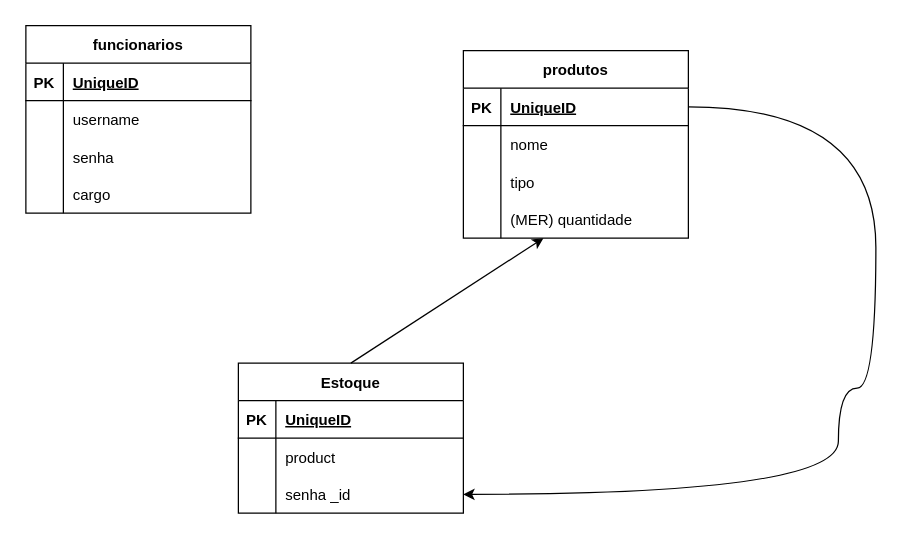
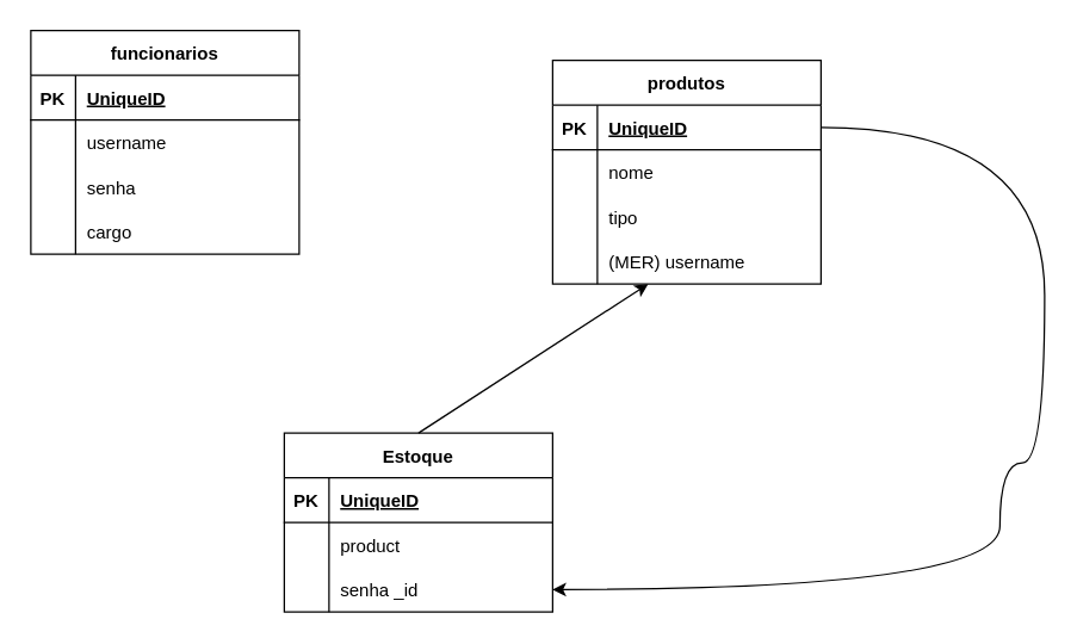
  <mxCell id="0" />
  <mxCell id="1" parent="0" />
  <mxCell id="2" value="funcionarios" style="shape=table;startSize=30;container=1;collapsible=1;childLayout=tableLayout;fixedRows=1;rowLines=0;fontStyle=1;align=center;resizeLast=1;" parent="1" vertex="1"><mxGeometry x="20" y="20" width="180" height="150" as="geometry" /></mxCell>
  <mxCell id="3" value="" style="shape=tableRow;horizontal=0;startSize=0;swimlaneHead=0;swimlaneBody=0;fillColor=none;collapsible=0;dropTarget=0;points=[[0,0.5],[1,0.5]];portConstraint=eastwest;top=0;left=0;right=0;bottom=1;" parent="2" vertex="1"><mxGeometry y="30" width="180" height="30" as="geometry" /></mxCell>
  <mxCell id="4" value="PK" style="shape=partialRectangle;connectable=0;fillColor=none;top=0;left=0;bottom=0;right=0;fontStyle=1;overflow=hidden;" parent="3" vertex="1"><mxGeometry width="30" height="30" as="geometry"><mxRectangle width="30" height="30" as="alternateBounds" /></mxGeometry></mxCell>
  <mxCell id="5" value="UniqueID" style="shape=partialRectangle;connectable=0;fillColor=none;top=0;left=0;bottom=0;right=0;align=left;spacingLeft=6;fontStyle=5;overflow=hidden;" parent="3" vertex="1"><mxGeometry x="30" width="150" height="30" as="geometry"><mxRectangle width="150" height="30" as="alternateBounds" /></mxGeometry></mxCell>
  <mxCell id="6" value="" style="shape=tableRow;horizontal=0;startSize=0;swimlaneHead=0;swimlaneBody=0;fillColor=none;collapsible=0;dropTarget=0;points=[[0,0.5],[1,0.5]];portConstraint=eastwest;top=0;left=0;right=0;bottom=0;" parent="2" vertex="1"><mxGeometry y="60" width="180" height="30" as="geometry" /></mxCell>
  <mxCell id="7" value="" style="shape=partialRectangle;connectable=0;fillColor=none;top=0;left=0;bottom=0;right=0;editable=1;overflow=hidden;" parent="6" vertex="1"><mxGeometry width="30" height="30" as="geometry"><mxRectangle width="30" height="30" as="alternateBounds" /></mxGeometry></mxCell>
  <mxCell id="8" value="username   " style="shape=partialRectangle;connectable=0;fillColor=none;top=0;left=0;bottom=0;right=0;align=left;spacingLeft=6;overflow=hidden;" parent="6" vertex="1"><mxGeometry x="30" width="150" height="30" as="geometry"><mxRectangle width="150" height="30" as="alternateBounds" /></mxGeometry></mxCell>
  <mxCell id="9" value="" style="shape=tableRow;horizontal=0;startSize=0;swimlaneHead=0;swimlaneBody=0;fillColor=none;collapsible=0;dropTarget=0;points=[[0,0.5],[1,0.5]];portConstraint=eastwest;top=0;left=0;right=0;bottom=0;" parent="2" vertex="1"><mxGeometry y="90" width="180" height="30" as="geometry" /></mxCell>
  <mxCell id="10" value="" style="shape=partialRectangle;connectable=0;fillColor=none;top=0;left=0;bottom=0;right=0;editable=1;overflow=hidden;" parent="9" vertex="1"><mxGeometry width="30" height="30" as="geometry"><mxRectangle width="30" height="30" as="alternateBounds" /></mxGeometry></mxCell>
  <mxCell id="11" value="senha " style="shape=partialRectangle;connectable=0;fillColor=none;top=0;left=0;bottom=0;right=0;align=left;spacingLeft=6;overflow=hidden;" parent="9" vertex="1"><mxGeometry x="30" width="150" height="30" as="geometry"><mxRectangle width="150" height="30" as="alternateBounds" /></mxGeometry></mxCell>
  <mxCell id="12" value="" style="shape=tableRow;horizontal=0;startSize=0;swimlaneHead=0;swimlaneBody=0;fillColor=none;collapsible=0;dropTarget=0;points=[[0,0.5],[1,0.5]];portConstraint=eastwest;top=0;left=0;right=0;bottom=0;" parent="2" vertex="1"><mxGeometry y="120" width="180" height="30" as="geometry" /></mxCell>
  <mxCell id="13" value="" style="shape=partialRectangle;connectable=0;fillColor=none;top=0;left=0;bottom=0;right=0;editable=1;overflow=hidden;" parent="12" vertex="1"><mxGeometry width="30" height="30" as="geometry"><mxRectangle width="30" height="30" as="alternateBounds" /></mxGeometry></mxCell>
  <mxCell id="14" value="cargo" style="shape=partialRectangle;connectable=0;fillColor=none;top=0;left=0;bottom=0;right=0;align=left;spacingLeft=6;overflow=hidden;" parent="12" vertex="1"><mxGeometry x="30" width="150" height="30" as="geometry"><mxRectangle width="150" height="30" as="alternateBounds" /></mxGeometry></mxCell>
  <mxCell id="15" value="Estoque" style="shape=table;startSize=30;container=1;collapsible=1;childLayout=tableLayout;fixedRows=1;rowLines=0;fontStyle=1;align=center;resizeLast=1;" vertex="1" parent="1"><mxGeometry x="190" y="290" width="180" height="120" as="geometry" /></mxCell>
  <mxCell id="16" value="" style="shape=tableRow;horizontal=0;startSize=0;swimlaneHead=0;swimlaneBody=0;fillColor=none;collapsible=0;dropTarget=0;points=[[0,0.5],[1,0.5]];portConstraint=eastwest;top=0;left=0;right=0;bottom=1;" vertex="1" parent="15"><mxGeometry y="30" width="180" height="30" as="geometry" /></mxCell>
  <mxCell id="17" value="PK" style="shape=partialRectangle;connectable=0;fillColor=none;top=0;left=0;bottom=0;right=0;fontStyle=1;overflow=hidden;" vertex="1" parent="16"><mxGeometry width="30" height="30" as="geometry"><mxRectangle width="30" height="30" as="alternateBounds" /></mxGeometry></mxCell>
  <mxCell id="18" value="UniqueID" style="shape=partialRectangle;connectable=0;fillColor=none;top=0;left=0;bottom=0;right=0;align=left;spacingLeft=6;fontStyle=5;overflow=hidden;" vertex="1" parent="16"><mxGeometry x="30" width="150" height="30" as="geometry"><mxRectangle width="150" height="30" as="alternateBounds" /></mxGeometry></mxCell>
  <mxCell id="19" value="" style="shape=tableRow;horizontal=0;startSize=0;swimlaneHead=0;swimlaneBody=0;fillColor=none;collapsible=0;dropTarget=0;points=[[0,0.5],[1,0.5]];portConstraint=eastwest;top=0;left=0;right=0;bottom=0;" vertex="1" parent="15"><mxGeometry y="60" width="180" height="30" as="geometry" /></mxCell>
  <mxCell id="20" value="" style="shape=partialRectangle;connectable=0;fillColor=none;top=0;left=0;bottom=0;right=0;editable=1;overflow=hidden;" vertex="1" parent="19"><mxGeometry width="30" height="30" as="geometry"><mxRectangle width="30" height="30" as="alternateBounds" /></mxGeometry></mxCell>
  <mxCell id="21" value="product" style="shape=partialRectangle;connectable=0;fillColor=none;top=0;left=0;bottom=0;right=0;align=left;spacingLeft=6;overflow=hidden;" vertex="1" parent="19"><mxGeometry x="30" width="150" height="30" as="geometry"><mxRectangle width="150" height="30" as="alternateBounds" /></mxGeometry></mxCell>
  <mxCell id="22" value="" style="shape=tableRow;horizontal=0;startSize=0;swimlaneHead=0;swimlaneBody=0;fillColor=none;collapsible=0;dropTarget=0;points=[[0,0.5],[1,0.5]];portConstraint=eastwest;top=0;left=0;right=0;bottom=0;" vertex="1" parent="15"><mxGeometry y="90" width="180" height="30" as="geometry" /></mxCell>
  <mxCell id="23" value="" style="shape=partialRectangle;connectable=0;fillColor=none;top=0;left=0;bottom=0;right=0;editable=1;overflow=hidden;" vertex="1" parent="22"><mxGeometry width="30" height="30" as="geometry"><mxRectangle width="30" height="30" as="alternateBounds" /></mxGeometry></mxCell>
  <mxCell id="24" value="senha _id" style="shape=partialRectangle;connectable=0;fillColor=none;top=0;left=0;bottom=0;right=0;align=left;spacingLeft=6;overflow=hidden;" vertex="1" parent="22"><mxGeometry x="30" width="150" height="30" as="geometry"><mxRectangle width="150" height="30" as="alternateBounds" /></mxGeometry></mxCell>
  <mxCell id="25" value="" style="endArrow=classic;html=1;rounded=0;exitX=0.5;exitY=0;exitDx=0;exitDy=0;entryX=0.356;entryY=1;entryDx=0;entryDy=0;entryPerimeter=0;" edge="1" parent="1" source="15" target="37"><mxGeometry width="50" height="50" relative="1" as="geometry"><mxPoint x="280" y="260" as="sourcePoint" /><mxPoint x="370" y="200" as="targetPoint" /></mxGeometry></mxCell>
  <mxCell id="26" value="" style="endArrow=classic;html=1;rounded=0;edgeStyle=orthogonalEdgeStyle;curved=1;entryX=1;entryY=0.5;entryDx=0;entryDy=0;" edge="1" parent="1" target="22"><mxGeometry width="50" height="50" relative="1" as="geometry"><mxPoint x="550" y="85" as="sourcePoint" /><mxPoint x="670" y="270" as="targetPoint" /><Array as="points"><mxPoint x="700" y="85" /><mxPoint x="700" y="310" /><mxPoint x="670" y="310" /><mxPoint x="670" y="395" /></Array></mxGeometry></mxCell>
  <mxCell id="27" value="produtos" style="shape=table;startSize=30;container=1;collapsible=1;childLayout=tableLayout;fixedRows=1;rowLines=0;fontStyle=1;align=center;resizeLast=1;" vertex="1" parent="1"><mxGeometry x="370" y="40" width="180" height="150" as="geometry" /></mxCell>
  <mxCell id="28" value="" style="shape=tableRow;horizontal=0;startSize=0;swimlaneHead=0;swimlaneBody=0;fillColor=none;collapsible=0;dropTarget=0;points=[[0,0.5],[1,0.5]];portConstraint=eastwest;top=0;left=0;right=0;bottom=1;" vertex="1" parent="27"><mxGeometry y="30" width="180" height="30" as="geometry" /></mxCell>
  <mxCell id="29" value="PK" style="shape=partialRectangle;connectable=0;fillColor=none;top=0;left=0;bottom=0;right=0;fontStyle=1;overflow=hidden;" vertex="1" parent="28"><mxGeometry width="30" height="30" as="geometry"><mxRectangle width="30" height="30" as="alternateBounds" /></mxGeometry></mxCell>
  <mxCell id="30" value="UniqueID" style="shape=partialRectangle;connectable=0;fillColor=none;top=0;left=0;bottom=0;right=0;align=left;spacingLeft=6;fontStyle=5;overflow=hidden;" vertex="1" parent="28"><mxGeometry x="30" width="150" height="30" as="geometry"><mxRectangle width="150" height="30" as="alternateBounds" /></mxGeometry></mxCell>
  <mxCell id="31" value="" style="shape=tableRow;horizontal=0;startSize=0;swimlaneHead=0;swimlaneBody=0;fillColor=none;collapsible=0;dropTarget=0;points=[[0,0.5],[1,0.5]];portConstraint=eastwest;top=0;left=0;right=0;bottom=0;" vertex="1" parent="27"><mxGeometry y="60" width="180" height="30" as="geometry" /></mxCell>
  <mxCell id="32" value="" style="shape=partialRectangle;connectable=0;fillColor=none;top=0;left=0;bottom=0;right=0;editable=1;overflow=hidden;" vertex="1" parent="31"><mxGeometry width="30" height="30" as="geometry"><mxRectangle width="30" height="30" as="alternateBounds" /></mxGeometry></mxCell>
  <mxCell id="33" value="nome " style="shape=partialRectangle;connectable=0;fillColor=none;top=0;left=0;bottom=0;right=0;align=left;spacingLeft=6;overflow=hidden;" vertex="1" parent="31"><mxGeometry x="30" width="150" height="30" as="geometry"><mxRectangle width="150" height="30" as="alternateBounds" /></mxGeometry></mxCell>
  <mxCell id="34" value="" style="shape=tableRow;horizontal=0;startSize=0;swimlaneHead=0;swimlaneBody=0;fillColor=none;collapsible=0;dropTarget=0;points=[[0,0.5],[1,0.5]];portConstraint=eastwest;top=0;left=0;right=0;bottom=0;" vertex="1" parent="27"><mxGeometry y="90" width="180" height="30" as="geometry" /></mxCell>
  <mxCell id="35" value="" style="shape=partialRectangle;connectable=0;fillColor=none;top=0;left=0;bottom=0;right=0;editable=1;overflow=hidden;" vertex="1" parent="34"><mxGeometry width="30" height="30" as="geometry"><mxRectangle width="30" height="30" as="alternateBounds" /></mxGeometry></mxCell>
  <mxCell id="36" value="tipo" style="shape=partialRectangle;connectable=0;fillColor=none;top=0;left=0;bottom=0;right=0;align=left;spacingLeft=6;overflow=hidden;" vertex="1" parent="34"><mxGeometry x="30" width="150" height="30" as="geometry"><mxRectangle width="150" height="30" as="alternateBounds" /></mxGeometry></mxCell>
  <mxCell id="37" value="" style="shape=tableRow;horizontal=0;startSize=0;swimlaneHead=0;swimlaneBody=0;fillColor=none;collapsible=0;dropTarget=0;points=[[0,0.5],[1,0.5]];portConstraint=eastwest;top=0;left=0;right=0;bottom=0;" vertex="1" parent="27"><mxGeometry y="120" width="180" height="30" as="geometry" /></mxCell>
  <mxCell id="38" value="" style="shape=partialRectangle;connectable=0;fillColor=none;top=0;left=0;bottom=0;right=0;editable=1;overflow=hidden;" vertex="1" parent="37"><mxGeometry width="30" height="30" as="geometry"><mxRectangle width="30" height="30" as="alternateBounds" /></mxGeometry></mxCell>
- <mxCell id="39" value="(MER) quantidade" style="shape=partialRectangle;connectable=0;fillColor=none;top=0;left=0;bottom=0;right=0;align=left;spacingLeft=6;overflow=hidden;" vertex="1" parent="37"><mxGeometry x="30" width="150" height="30" as="geometry"><mxRectangle width="150" height="30" as="alternateBounds" /></mxGeometry></mxCell>
+ <mxCell id="39" value="(MER) username" style="shape=partialRectangle;connectable=0;fillColor=none;top=0;left=0;bottom=0;right=0;align=left;spacingLeft=6;overflow=hidden;" vertex="1" parent="37"><mxGeometry x="30" width="150" height="30" as="geometry"><mxRectangle width="150" height="30" as="alternateBounds" /></mxGeometry></mxCell>
